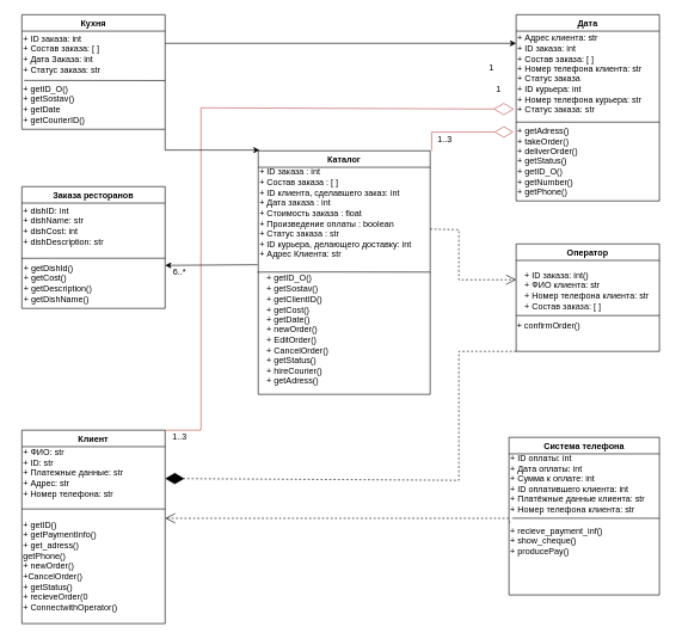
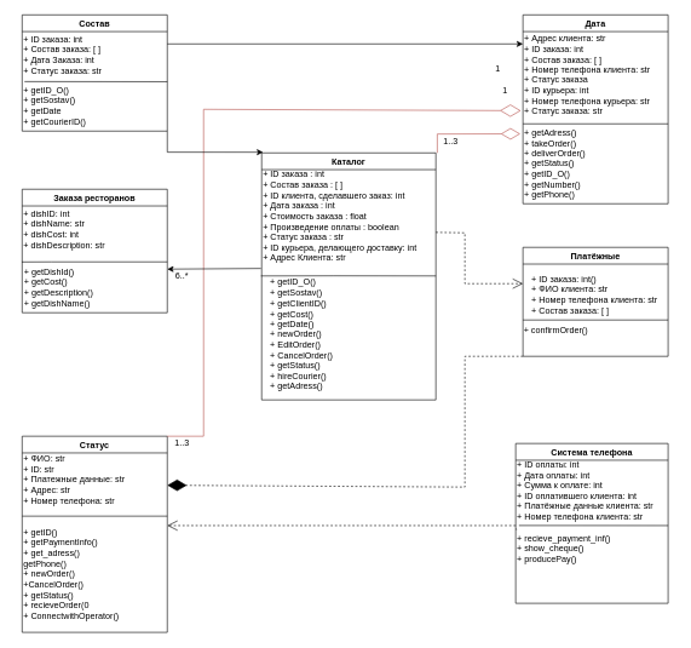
  <mxCell id="0" />
  <mxCell id="1" parent="0" />
  <mxCell id="2" value="Каталог" style="swimlane;" parent="1" vertex="1"><mxGeometry x="360" y="210" width="240" height="340" as="geometry" /></mxCell>
  <mxCell id="3" value="&lt;div style=&quot;&quot;&gt;&lt;span style=&quot;background-color: initial;&quot;&gt;&lt;br&gt;&lt;/span&gt;&lt;/div&gt;&lt;div style=&quot;&quot;&gt;&lt;span style=&quot;background-color: initial;&quot;&gt;+ ID заказа : int&lt;/span&gt;&lt;/div&gt;&lt;div style=&quot;&quot;&gt;+ Состав заказа : [ ]&lt;/div&gt;&lt;div style=&quot;&quot;&gt;+ ID клиента, сделавшего заказ: int&lt;/div&gt;&lt;div style=&quot;&quot;&gt;+ Дата заказа : int&lt;/div&gt;&lt;div style=&quot;&quot;&gt;+ Стоимость заказа : float&lt;/div&gt;&lt;div style=&quot;&quot;&gt;+ Произведение оплаты : boolean&lt;/div&gt;&lt;div style=&quot;&quot;&gt;+ Статус заказа : str&lt;/div&gt;&lt;div style=&quot;&quot;&gt;+ ID курьера, делающего доставку: int&lt;/div&gt;&lt;div style=&quot;&quot;&gt;+ Адрес Клиента: str&lt;/div&gt;" style="text;html=1;align=left;verticalAlign=middle;resizable=0;points=[];autosize=1;strokeColor=none;fillColor=none;" parent="2" vertex="1"><mxGeometry width="240" height="160" as="geometry" /></mxCell>
  <mxCell id="4" value="" style="endArrow=none;html=1;rounded=0;exitX=-0.002;exitY=0.854;exitDx=0;exitDy=0;exitPerimeter=0;entryX=1.002;entryY=0.854;entryDx=0;entryDy=0;entryPerimeter=0;" parent="2" edge="1"><mxGeometry width="50" height="50" relative="1" as="geometry"><mxPoint x="-0.96" y="169.35" as="sourcePoint" /><mxPoint x="240" y="169.35" as="targetPoint" /><Array as="points"><mxPoint x="99.52" y="169.17" /></Array></mxGeometry></mxCell>
  <mxCell id="5" value="+ getID_O()&lt;br&gt;+ getSostav()&lt;br&gt;+ getClientID()&lt;br&gt;+ getCost()&lt;br&gt;+ getDate()&lt;br&gt;+ newOrder()&lt;br&gt;+ EditOrder()&lt;br&gt;+ CancelOrder()&lt;br&gt;+ getStatus()&lt;br&gt;+ hireCourier()&lt;br&gt;+ getAdress()" style="text;html=1;align=left;verticalAlign=middle;resizable=0;points=[];autosize=1;strokeColor=none;fillColor=none;" parent="2" vertex="1"><mxGeometry x="10" y="165" width="110" height="170" as="geometry" /></mxCell>
- <mxCell id="6" value="Клиент" style="swimlane;" parent="1" vertex="1"><mxGeometry x="30" y="600" width="200" height="270" as="geometry" /></mxCell>
+ <mxCell id="6" value="Статус" style="swimlane;" parent="1" vertex="1"><mxGeometry x="30" y="600" width="200" height="270" as="geometry" /></mxCell>
  <mxCell id="7" value="+ ФИО: str&lt;br&gt;+ ID: str&lt;br&gt;+ Платежные данные: str&lt;br&gt;+ Адрес: str&lt;br&gt;+ Номер телефона: str" style="text;html=1;align=left;verticalAlign=middle;resizable=0;points=[];autosize=1;strokeColor=none;fillColor=none;" parent="6" vertex="1"><mxGeometry y="15" width="160" height="90" as="geometry" /></mxCell>
  <mxCell id="8" value="+ getID()&lt;br&gt;+ getPaymentInfo()&lt;br&gt;+ get_adress()&lt;br&gt;getPhone()&lt;br&gt;+ newOrder()&lt;br&gt;+CancelOrder()&lt;br&gt;+ getStatus()&lt;br&gt;+ recieveOrder(0&lt;br&gt;+ ConnectwithOperator()" style="text;html=1;align=left;verticalAlign=middle;resizable=0;points=[];autosize=1;strokeColor=none;fillColor=none;" parent="6" vertex="1"><mxGeometry y="120" width="160" height="140" as="geometry" /></mxCell>
  <mxCell id="9" value="" style="endArrow=none;html=1;rounded=0;" parent="6" edge="1"><mxGeometry width="50" height="50" relative="1" as="geometry"><mxPoint y="110" as="sourcePoint" /><mxPoint x="200" y="110" as="targetPoint" /></mxGeometry></mxCell>
- <mxCell id="10" value="Кухня" style="swimlane;" parent="1" vertex="1"><mxGeometry x="30" y="20" width="200" height="160" as="geometry" /></mxCell>
+ <mxCell id="10" value="Состав" style="swimlane;" parent="1" vertex="1"><mxGeometry x="30" y="20" width="200" height="160" as="geometry" /></mxCell>
  <mxCell id="11" value="+ ID заказа: int&lt;br&gt;+ Состав заказа: [ ]&lt;br&gt;+ Дата Заказа: int&lt;br&gt;+ Статус заказа: str&lt;br&gt;" style="text;html=1;align=left;verticalAlign=middle;resizable=0;points=[];autosize=1;strokeColor=none;fillColor=none;" parent="10" vertex="1"><mxGeometry y="20" width="130" height="70" as="geometry" /></mxCell>
  <mxCell id="12" value="" style="endArrow=none;html=1;rounded=0;exitX=0.025;exitY=1.026;exitDx=0;exitDy=0;exitPerimeter=0;" edge="1" parent="10" source="11"><mxGeometry width="50" height="50" relative="1" as="geometry"><mxPoint x="460" y="290" as="sourcePoint" /><mxPoint x="200" y="92" as="targetPoint" /></mxGeometry></mxCell>
  <mxCell id="13" value="+ getID_O()&lt;br&gt;+ getSostav()&lt;br&gt;+ getDate&lt;br&gt;+ getCourierID()" style="text;html=1;align=left;verticalAlign=middle;resizable=0;points=[];autosize=1;strokeColor=none;fillColor=none;" vertex="1" parent="10"><mxGeometry y="90" width="110" height="70" as="geometry" /></mxCell>
- <mxCell id="14" value="Оператор" style="swimlane;" parent="1" vertex="1"><mxGeometry x="720" y="340" width="200" height="150" as="geometry" /></mxCell>
+ <mxCell id="14" value="Платёжные" style="swimlane;" parent="1" vertex="1"><mxGeometry x="720" y="340" width="200" height="150" as="geometry" /></mxCell>
  <mxCell id="15" value="&lt;div style=&quot;&quot;&gt;&lt;span style=&quot;background-color: initial;&quot;&gt;+ ID заказа: int()&lt;/span&gt;&lt;/div&gt;&lt;div style=&quot;&quot;&gt;&lt;span style=&quot;background-color: initial;&quot;&gt;+ ФИО клиента: str&lt;/span&gt;&lt;/div&gt;&lt;div style=&quot;&quot;&gt;&lt;span style=&quot;background-color: initial;&quot;&gt;+ Номер телефона клиента: str&lt;/span&gt;&lt;/div&gt;&lt;div style=&quot;&quot;&gt;&lt;span style=&quot;background-color: initial;&quot;&gt;+ Состав заказа: [ ]&lt;/span&gt;&lt;/div&gt;" style="text;html=1;align=left;verticalAlign=middle;resizable=0;points=[];autosize=1;strokeColor=none;fillColor=none;" parent="14" vertex="1"><mxGeometry x="10" y="30" width="200" height="70" as="geometry" /></mxCell>
  <mxCell id="16" value="+ confirmOrder()" style="text;html=1;align=center;verticalAlign=middle;resizable=0;points=[];autosize=1;strokeColor=none;fillColor=none;" parent="14" vertex="1"><mxGeometry x="-10" y="100" width="110" height="30" as="geometry" /></mxCell>
  <mxCell id="17" value="" style="endArrow=none;html=1;rounded=0;" parent="14" edge="1"><mxGeometry width="50" height="50" relative="1" as="geometry"><mxPoint y="100" as="sourcePoint" /><mxPoint x="200" y="100" as="targetPoint" /></mxGeometry></mxCell>
  <mxCell id="18" value="Дата" style="swimlane;" parent="1" vertex="1"><mxGeometry x="720" y="20" width="200" height="260" as="geometry" /></mxCell>
  <mxCell id="19" value="&lt;div style=&quot;&quot;&gt;+ Адрес клиента: str&lt;/div&gt;&lt;div style=&quot;&quot;&gt;+ ID заказа: int&lt;/div&gt;&lt;div style=&quot;&quot;&gt;+ Состав заказа: [ ]&lt;/div&gt;&lt;div style=&quot;&quot;&gt;+ Номер телефона клиента: str&lt;/div&gt;&lt;div style=&quot;&quot;&gt;+ Статус заказа&lt;/div&gt;&lt;div style=&quot;&quot;&gt;+ ID курьера: int&lt;/div&gt;&lt;div style=&quot;&quot;&gt;+ Номер телефона курьера: str&lt;/div&gt;&lt;div style=&quot;&quot;&gt;+ Статус заказа: str&lt;/div&gt;&lt;div style=&quot;&quot;&gt;&lt;br&gt;&lt;/div&gt;" style="text;html=1;align=left;verticalAlign=middle;resizable=0;points=[];autosize=1;strokeColor=none;fillColor=none;" parent="18" vertex="1"><mxGeometry y="20" width="200" height="140" as="geometry" /></mxCell>
  <mxCell id="20" value="+ getAdress()&lt;br&gt;+ takeOrder()&lt;br&gt;+ deliverOrder()&lt;br&gt;+ getStatus()&lt;br&gt;+ getID_O()&lt;br&gt;+ getNumber()&lt;br&gt;+ getPhone()" style="text;html=1;align=left;verticalAlign=middle;resizable=0;points=[];autosize=1;strokeColor=none;fillColor=none;" parent="18" vertex="1"><mxGeometry y="150" width="110" height="110" as="geometry" /></mxCell>
  <mxCell id="21" value="" style="endArrow=none;html=1;rounded=0;" parent="18" edge="1"><mxGeometry width="50" height="50" relative="1" as="geometry"><mxPoint y="150" as="sourcePoint" /><mxPoint x="200" y="150" as="targetPoint" /></mxGeometry></mxCell>
  <mxCell id="22" value="Система телефона" style="swimlane;" parent="1" vertex="1"><mxGeometry x="710" y="610" width="210" height="220" as="geometry" /></mxCell>
  <mxCell id="23" value="+ ID оплаты: int&lt;br&gt;+ Дата оплаты: int&lt;br&gt;+ Сумма к оплате: int&lt;br&gt;+ ID оплатившего клиента: int&lt;br&gt;+ Платёжные данные клиента: str&lt;br&gt;+ Номер телефона клиента: str" style="text;html=1;align=left;verticalAlign=middle;resizable=0;points=[];autosize=1;strokeColor=none;fillColor=none;" parent="22" vertex="1"><mxGeometry y="15" width="210" height="100" as="geometry" /></mxCell>
  <mxCell id="24" value="" style="endArrow=none;html=1;rounded=0;exitX=0.03;exitY=-0.035;exitDx=0;exitDy=0;exitPerimeter=0;startArrow=none;" parent="22" source="25" edge="1"><mxGeometry width="50" height="50" relative="1" as="geometry"><mxPoint x="-50" y="70" as="sourcePoint" /><mxPoint x="210" y="113" as="targetPoint" /><Array as="points" /></mxGeometry></mxCell>
  <mxCell id="25" value="+ recieve_payment_inf()&lt;br&gt;+ show_cheque()&lt;br&gt;+ producePay()" style="text;html=1;align=left;verticalAlign=middle;resizable=0;points=[];autosize=1;strokeColor=none;fillColor=none;" parent="22" vertex="1"><mxGeometry y="115" width="150" height="60" as="geometry" /></mxCell>
  <mxCell id="26" value="" style="endArrow=none;html=1;rounded=0;exitX=0.008;exitY=1.034;exitDx=0;exitDy=0;exitPerimeter=0;" parent="22" source="23" target="25" edge="1"><mxGeometry width="50" height="50" relative="1" as="geometry"><mxPoint x="1051.68" y="208.4" as="sourcePoint" /><mxPoint x="1260" y="203" as="targetPoint" /></mxGeometry></mxCell>
  <mxCell id="27" value="Заказа ресторанов" style="swimlane;" parent="1" vertex="1"><mxGeometry x="30" y="260" width="200" height="170" as="geometry" /></mxCell>
  <mxCell id="28" value="+ dishID: int&lt;br&gt;+ dishName: str&lt;br&gt;+ dishCost: int&lt;br&gt;+ dishDescription: str" style="text;html=1;align=left;verticalAlign=middle;resizable=0;points=[];autosize=1;strokeColor=none;fillColor=none;" parent="27" vertex="1"><mxGeometry y="20" width="140" height="70" as="geometry" /></mxCell>
  <mxCell id="29" value="&lt;div style=&quot;text-align: left;&quot;&gt;&lt;span style=&quot;background-color: initial;&quot;&gt;+ getDishId()&lt;/span&gt;&lt;/div&gt;&lt;div style=&quot;text-align: left;&quot;&gt;&lt;span style=&quot;background-color: initial;&quot;&gt;+ getCost()&lt;/span&gt;&lt;/div&gt;&lt;div style=&quot;text-align: left;&quot;&gt;&lt;span style=&quot;background-color: initial;&quot;&gt;+ getDescription()&lt;/span&gt;&lt;/div&gt;&lt;div style=&quot;text-align: left;&quot;&gt;&lt;span style=&quot;background-color: initial;&quot;&gt;+ getDishName()&lt;/span&gt;&lt;/div&gt;" style="text;html=1;align=center;verticalAlign=middle;resizable=0;points=[];autosize=1;strokeColor=none;fillColor=none;" parent="27" vertex="1"><mxGeometry x="-10" y="100" width="120" height="70" as="geometry" /></mxCell>
  <mxCell id="30" value="" style="endArrow=none;html=1;rounded=0;exitX=0.08;exitY=0.002;exitDx=0;exitDy=0;exitPerimeter=0;" parent="27" source="29" edge="1"><mxGeometry width="50" height="50" relative="1" as="geometry"><mxPoint x="410" y="120" as="sourcePoint" /><mxPoint x="200" y="100" as="targetPoint" /><Array as="points"><mxPoint x="40" y="100" /></Array></mxGeometry></mxCell>
  <mxCell id="31" value="" style="endArrow=open;endSize=12;dashed=1;html=1;rounded=0;" parent="1" edge="1"><mxGeometry x="0.909" y="-173" width="160" relative="1" as="geometry"><mxPoint x="600" y="319.38" as="sourcePoint" /><mxPoint x="720" y="390" as="targetPoint" /><Array as="points"><mxPoint x="640" y="320" /><mxPoint x="640" y="390" /></Array><mxPoint as="offset" /></mxGeometry></mxCell>
  <mxCell id="32" value="" style="endArrow=diamondThin;endFill=0;endSize=24;html=1;rounded=0;entryX=-0.033;entryY=0.125;entryDx=0;entryDy=0;entryPerimeter=0;fillColor=#f8cecc;strokeColor=#b85450;" parent="1" target="20" edge="1"><mxGeometry width="160" relative="1" as="geometry"><mxPoint x="602" y="210" as="sourcePoint" /><mxPoint x="602" y="70" as="targetPoint" /><Array as="points"><mxPoint x="602" y="184" /></Array></mxGeometry></mxCell>
  <mxCell id="33" value="1..3" style="text;html=1;align=center;verticalAlign=middle;resizable=0;points=[];autosize=1;strokeColor=none;fillColor=none;" parent="1" vertex="1"><mxGeometry x="600" y="180" width="40" height="30" as="geometry" /></mxCell>
  <mxCell id="34" value="" style="endArrow=diamondThin;endFill=0;endSize=26;html=1;rounded=0;exitX=1;exitY=0;exitDx=0;exitDy=0;fillColor=#f8cecc;strokeColor=#b85450;startSize=9;targetPerimeterSpacing=15;entryX=-0.014;entryY=0.799;entryDx=0;entryDy=0;entryPerimeter=0;" parent="1" source="6" target="19" edge="1"><mxGeometry width="160" relative="1" as="geometry"><mxPoint x="360" y="460" as="sourcePoint" /><mxPoint x="700" y="150" as="targetPoint" /><Array as="points"><mxPoint x="280" y="600" /><mxPoint x="280" y="150" /></Array></mxGeometry></mxCell>
  <mxCell id="35" value="" style="endArrow=classic;html=1;rounded=0;exitX=1;exitY=1;exitDx=0;exitDy=0;entryX=0.008;entryY=-0.006;entryDx=0;entryDy=0;entryPerimeter=0;" parent="1" source="10" target="3" edge="1"><mxGeometry width="50" height="50" relative="1" as="geometry"><mxPoint x="310" y="180" as="sourcePoint" /><mxPoint x="470" y="310" as="targetPoint" /><Array as="points"><mxPoint x="230" y="209" /></Array></mxGeometry></mxCell>
  <mxCell id="36" value="" style="endArrow=classic;html=1;rounded=0;exitX=-0.004;exitY=0.994;exitDx=0;exitDy=0;exitPerimeter=0;" parent="1" source="3" edge="1"><mxGeometry width="50" height="50" relative="1" as="geometry"><mxPoint x="420" y="490" as="sourcePoint" /><mxPoint x="230" y="370" as="targetPoint" /></mxGeometry></mxCell>
  <mxCell id="37" value="" style="endArrow=open;endSize=12;dashed=1;html=1;rounded=0;exitX=0;exitY=0.98;exitDx=0;exitDy=0;exitPerimeter=0;" parent="1" source="23" edge="1"><mxGeometry x="-0.042" y="77" width="160" relative="1" as="geometry"><mxPoint x="360" y="460" as="sourcePoint" /><mxPoint x="230" y="723" as="targetPoint" /><mxPoint as="offset" /></mxGeometry></mxCell>
  <mxCell id="38" value="1..3" style="text;html=1;align=center;verticalAlign=middle;resizable=0;points=[];autosize=1;strokeColor=none;fillColor=none;" parent="1" vertex="1"><mxGeometry x="230" y="595" width="40" height="30" as="geometry" /></mxCell>
  <mxCell id="39" value="1" style="text;html=1;align=center;verticalAlign=middle;resizable=0;points=[];autosize=1;strokeColor=none;fillColor=none;" parent="1" vertex="1"><mxGeometry x="670" y="80" width="30" height="30" as="geometry" /></mxCell>
  <mxCell id="40" value="6..*" style="text;html=1;align=center;verticalAlign=middle;resizable=0;points=[];autosize=1;strokeColor=none;fillColor=none;" parent="1" vertex="1"><mxGeometry x="230" y="365" width="40" height="30" as="geometry" /></mxCell>
  <mxCell id="41" value="" style="endArrow=diamondThin;endFill=1;endSize=24;html=1;rounded=0;exitX=0;exitY=1;exitDx=0;exitDy=0;entryX=1;entryY=0.25;entryDx=0;entryDy=0;dashed=1;" parent="1" source="14" target="6" edge="1"><mxGeometry width="160" relative="1" as="geometry"><mxPoint x="360" y="460" as="sourcePoint" /><mxPoint x="500" y="670" as="targetPoint" /><Array as="points"><mxPoint x="640" y="490" /><mxPoint x="640" y="670" /></Array></mxGeometry></mxCell>
  <mxCell id="42" value="" style="endArrow=classic;html=1;rounded=0;exitX=1;exitY=0.25;exitDx=0;exitDy=0;" edge="1" parent="1" source="10"><mxGeometry width="50" height="50" relative="1" as="geometry"><mxPoint x="490" y="330" as="sourcePoint" /><mxPoint x="720" y="60" as="targetPoint" /></mxGeometry></mxCell>
  <mxCell id="43" value="1" style="text;html=1;align=center;verticalAlign=middle;resizable=0;points=[];autosize=1;strokeColor=none;fillColor=none;" parent="1" vertex="1"><mxGeometry x="680" y="110" width="30" height="30" as="geometry" /></mxCell>
